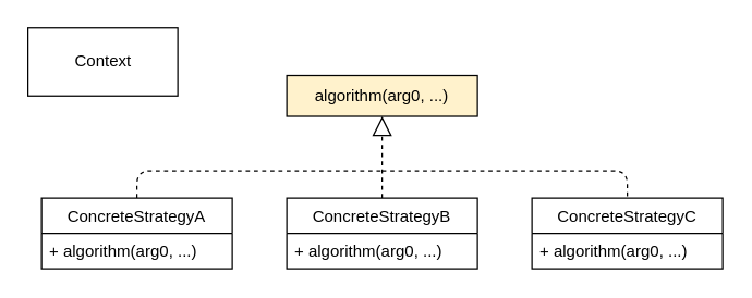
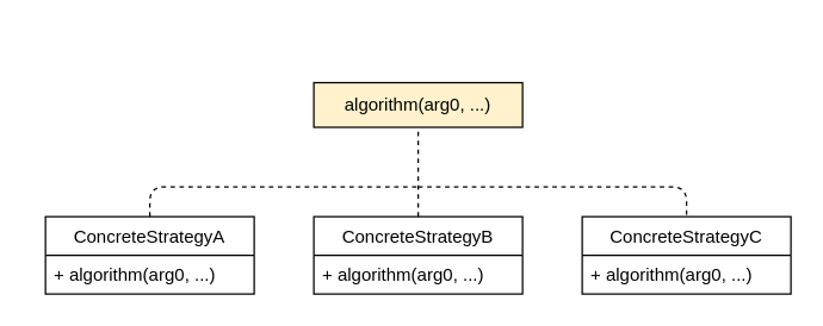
  <mxCell id="0" />
  <mxCell id="1" parent="0" />
- <mxCell id="2" value="Context" style="html=1;" vertex="1" parent="1"><mxGeometry x="20" y="20" width="110" height="50" as="geometry" /></mxCell>
  <mxCell id="3" value="algorithm(arg0, ...)" style="rounded=0;whiteSpace=wrap;html=1;fillColor=#fff2cc;" vertex="1" parent="1"><mxGeometry x="210" y="55" width="140" height="30" as="geometry" /></mxCell>
  <mxCell id="4" style="edgeStyle=orthogonalEdgeStyle;rounded=0;orthogonalLoop=1;jettySize=auto;html=1;exitX=0.5;exitY=1;exitDx=0;exitDy=0;" edge="1" parent="1" source="3" target="3"><mxGeometry relative="1" as="geometry" /></mxCell>
  <mxCell id="5" value="ConcreteStrategyA" style="swimlane;fontStyle=0;childLayout=stackLayout;horizontal=1;startSize=26;fillColor=none;horizontalStack=0;resizeParent=1;resizeParentMax=0;resizeLast=0;collapsible=1;marginBottom=0;" vertex="1" parent="1"><mxGeometry x="30" y="145" width="140" height="52" as="geometry" /></mxCell>
  <mxCell id="6" value="+ algorithm(arg0, ...)" style="text;strokeColor=none;fillColor=none;align=left;verticalAlign=top;spacingLeft=4;spacingRight=4;overflow=hidden;rotatable=0;points=[[0,0.5],[1,0.5]];portConstraint=eastwest;" vertex="1" parent="5"><mxGeometry y="26" width="140" height="26" as="geometry" /></mxCell>
  <mxCell id="7" value="ConcreteStrategyB" style="swimlane;fontStyle=0;childLayout=stackLayout;horizontal=1;startSize=26;fillColor=none;horizontalStack=0;resizeParent=1;resizeParentMax=0;resizeLast=0;collapsible=1;marginBottom=0;" vertex="1" parent="1"><mxGeometry x="210" y="145" width="140" height="52" as="geometry" /></mxCell>
  <mxCell id="8" value="+ algorithm(arg0, ...)" style="text;strokeColor=none;fillColor=none;align=left;verticalAlign=top;spacingLeft=4;spacingRight=4;overflow=hidden;rotatable=0;points=[[0,0.5],[1,0.5]];portConstraint=eastwest;" vertex="1" parent="7"><mxGeometry y="26" width="140" height="26" as="geometry" /></mxCell>
  <mxCell id="9" value="ConcreteStrategyC" style="swimlane;fontStyle=0;childLayout=stackLayout;horizontal=1;startSize=26;fillColor=none;horizontalStack=0;resizeParent=1;resizeParentMax=0;resizeLast=0;collapsible=1;marginBottom=0;" vertex="1" parent="1"><mxGeometry x="390" y="145" width="140" height="52" as="geometry" /></mxCell>
  <mxCell id="10" value="+ algorithm(arg0, ...)" style="text;strokeColor=none;fillColor=none;align=left;verticalAlign=top;spacingLeft=4;spacingRight=4;overflow=hidden;rotatable=0;points=[[0,0.5],[1,0.5]];portConstraint=eastwest;" vertex="1" parent="9"><mxGeometry y="26" width="140" height="26" as="geometry" /></mxCell>
- <mxCell id="11" value="" style="endArrow=block;dashed=1;endFill=0;endSize=12;html=1;entryX=0.5;entryY=1;entryDx=0;entryDy=0;exitX=0.5;exitY=0;exitDx=0;exitDy=0;" edge="1" parent="1" source="7" target="3"><mxGeometry width="160" relative="1" as="geometry"><mxPoint x="20" y="225" as="sourcePoint" /><mxPoint x="180" y="225" as="targetPoint" /></mxGeometry></mxCell>
+ <mxCell id="11" value="" style="endArrow=none;dashed=1;endFill=0;endSize=12;html=1;entryX=0.5;entryY=1;entryDx=0;entryDy=0;exitX=0.5;exitY=0;exitDx=0;exitDy=0;" edge="1" parent="1" source="7" target="3"><mxGeometry width="160" relative="1" as="geometry"><mxPoint x="20" y="225" as="sourcePoint" /><mxPoint x="180" y="225" as="targetPoint" /></mxGeometry></mxCell>
  <mxCell id="12" value="" style="endArrow=none;dashed=1;html=1;exitX=0.5;exitY=0;exitDx=0;exitDy=0;" edge="1" parent="1" source="5"><mxGeometry width="50" height="50" relative="1" as="geometry"><mxPoint x="20" y="275" as="sourcePoint" /><mxPoint x="280" y="125" as="targetPoint" /><Array as="points"><mxPoint x="100" y="125" /></Array></mxGeometry></mxCell>
  <mxCell id="13" value="" style="endArrow=none;dashed=1;html=1;entryX=0.5;entryY=0;entryDx=0;entryDy=0;" edge="1" parent="1" target="9"><mxGeometry width="50" height="50" relative="1" as="geometry"><mxPoint x="280" y="125" as="sourcePoint" /><mxPoint x="430" y="95" as="targetPoint" /><Array as="points"><mxPoint x="460" y="125" /></Array></mxGeometry></mxCell>
